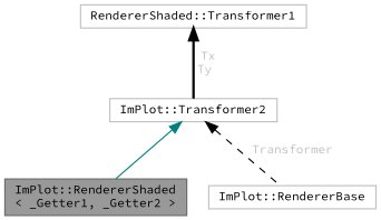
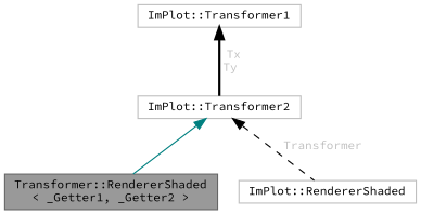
  digraph {
    fontname="Source Code Pro"
    node [color=grey75 fillcolor=white fontname="Source Code Pro" fontsize=10 shape=box style=filled]
    edge [color=black dir=back fontname="Source Code Pro" fontsize=10 labelfontname=Helvetica labelfontsize=10 fontcolor=grey]
-   n1 [color=gray40 fillcolor=grey60 fontcolor=black height=0.2 label="ImPlot::RendererShaded\l\< _Getter1, _Getter2 \>" width=0.4]
-   n2 [height=0.2 label="ImPlot::RendererBase" width=0.4]
+   n1 [color=gray40 fillcolor=grey60 fontcolor=black height=0.2 label="Transformer::RendererShaded\l\< _Getter1, _Getter2 \>" width=0.4]
+   n2 [height=0.2 label="ImPlot::RendererShaded" width=0.4]
    n3 [height=0.2 label="ImPlot::Transformer2" width=0.4]
-   n4 [height=0.2 label="RendererShaded::Transformer1" width=0.4]
+   n4 [height=0.2 label="ImPlot::Transformer1" width=0.4]
    n3 -> n1 [color=teal style=solid fontcolor=""]
    n3 -> n2 [label=" Transformer" style=dashed]
    n4 -> n3 [label=" Tx\nTy" style=bold]
  }
